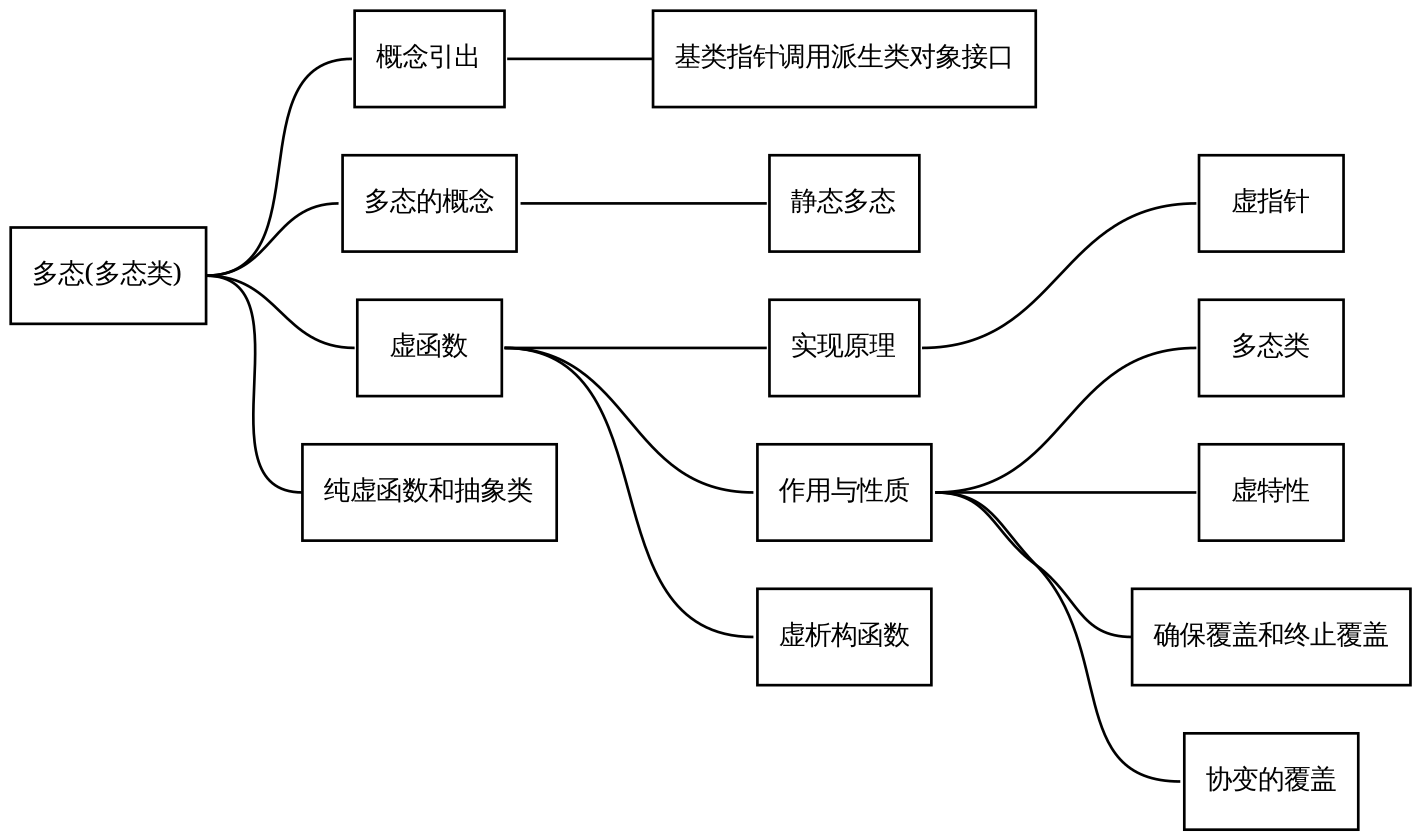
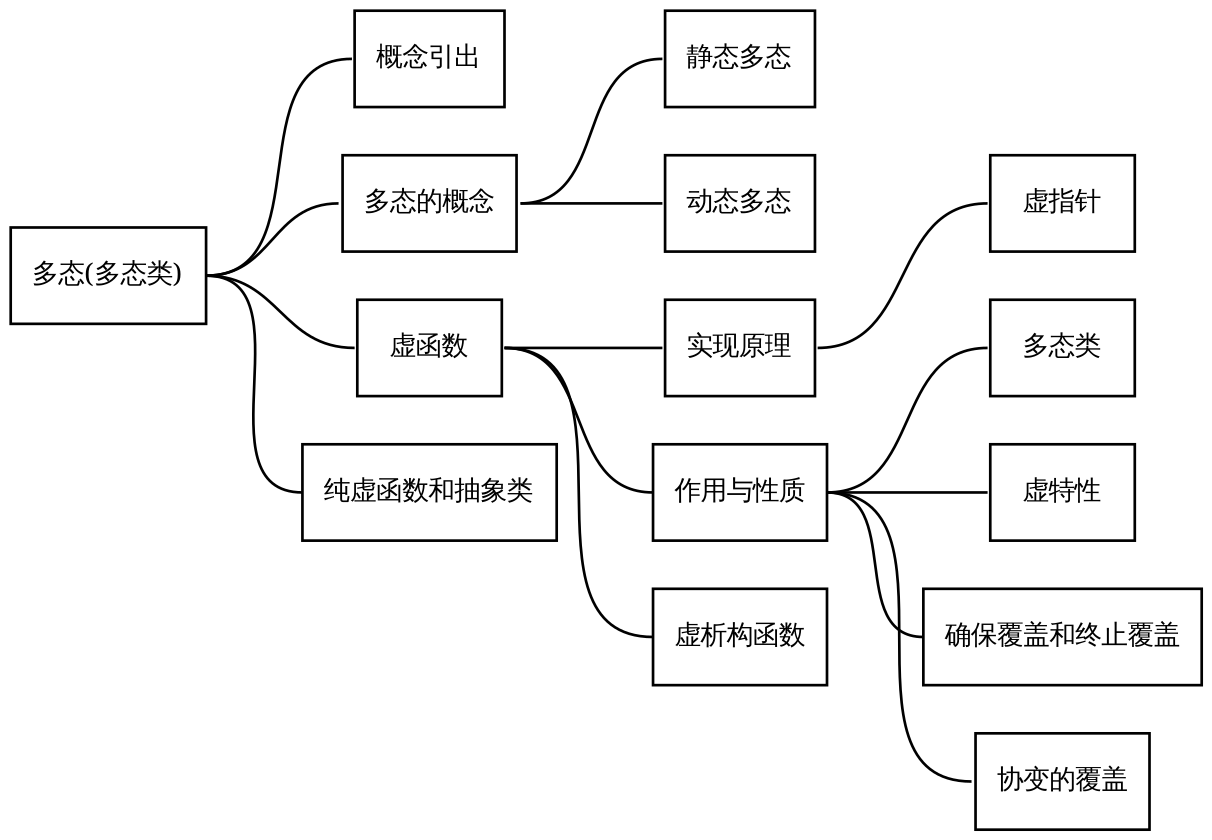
  digraph {
    fontname="Noto Serif"
    rankdir=LR
    node [fontname="Noto Serif" fontsize=10 shape=box]
    edge [arrowhead=none constraint=true fontname="Noto Serif" headport=w tailport=e weight=1000]
    n1 [height=0.5 label="多态(多态类)"]
    n2 [height=0.5 label="概念引出"]
    n3 [height=0.5 label="多态的概念"]
    n4 [height=0.5 label="虚函数"]
    n5 [height=0.5 label="纯虚函数和抽象类"]
-   n6 [height=0.5 label="基类指针调用派生类对象接口"]
    n7 [height=0.5 label="静态多态"]
+   n8 [height=0.5 label="动态多态"]
    n9 [height=0.5 label="实现原理"]
    n10 [height=0.5 label="作用与性质"]
    n11 [height=0.5 label="虚析构函数"]
    n12 [height=0.5 label="虚指针"]
    n13 [height=0.5 label="多态类"]
    n14 [height=0.5 label="虚特性"]
    n15 [height=0.5 label="确保覆盖和终止覆盖"]
    n16 [height=0.5 label="协变的覆盖"]
    n1 -> n2
    n1 -> n3
    n1 -> n4
    n1 -> n5
-   n2 -> n6
    n3 -> n7
+   n3 -> n8
    n4 -> n9
    n4 -> n10
    n4 -> n11
    n9 -> n12
    n10 -> n13
    n10 -> n14
    n10 -> n15
    n10 -> n16
  }
